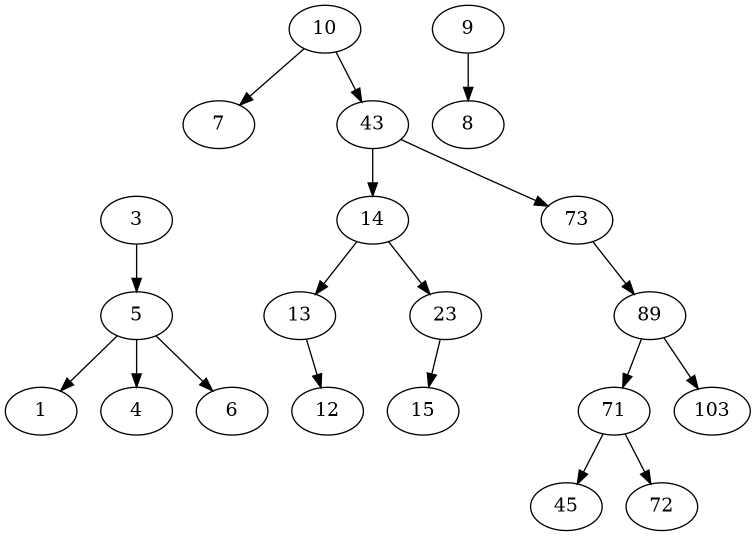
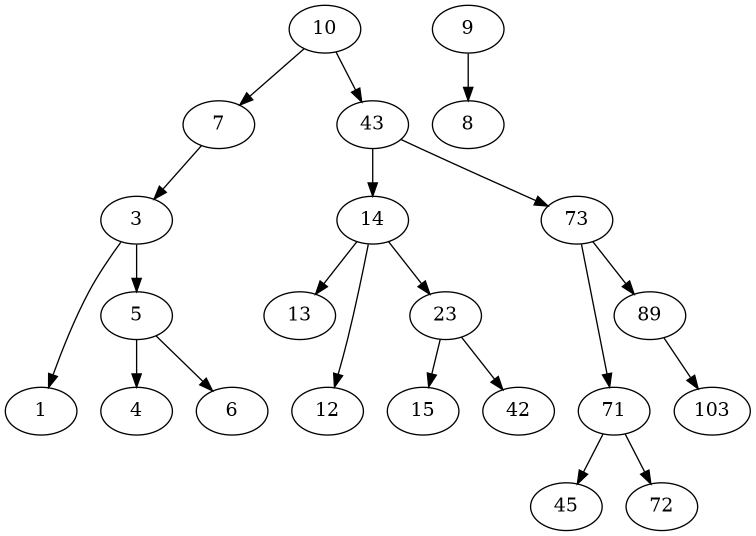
  digraph {
    10
    7
    43
    3
    14
    73
    1
    5
    9
    8
    13
    n12 [label=23]
    71
    89
    4
    6
    12
    15
+   42
    45
    72
    103
    10 -> 7
    10 -> 43
+   7 -> 3
    43 -> 14
    43 -> 73
-   5 -> 1
+   3 -> 1
    3 -> 5
    14 -> 13
    14 -> n12
-   89 -> 71
+   73 -> 71
    73 -> 89
    5 -> 4
    5 -> 6
    9 -> 8
-   13 -> 12
+   14 -> 12
    n12 -> 15
+   n12 -> 42
    71 -> 45
    71 -> 72
    89 -> 103
  }
